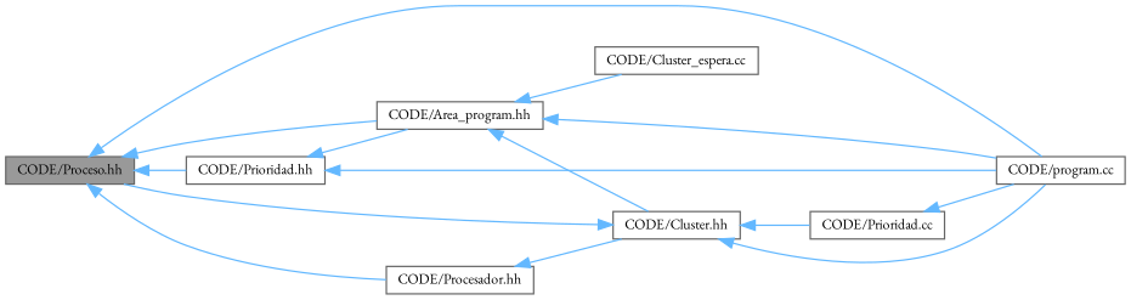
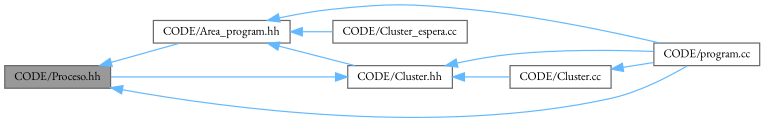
  digraph {
    fontname="EB Garamond"
    rankdir=LR
    node [color=grey40 fillcolor=white fontname="EB Garamond" fontsize=10 shape=box style=filled]
    edge [color=steelblue1 dir=back fontname="EB Garamond" fontsize=10 labelfontname=Helvetica labelfontsize=10 style=solid]
    n1 [color=gray40 fillcolor=grey60 fontcolor=black height=0.2 label="CODE/Proceso.hh" width=0.4]
    n2 [height=0.2 label="CODE/Area_program.hh" width=0.4]
    n3 [height=0.2 label="CODE/program.cc" width=0.4]
-   n4 [height=0.2 label="CODE/Prioridad.hh" width=0.4]
-   n5 [height=0.2 label="CODE/Procesador.hh" width=0.4]
    n6 [height=0.2 label="CODE/Cluster.hh" width=0.4]
    n7 [height=0.2 label="CODE/Cluster_espera.cc" width=0.4]
-   n8 [height=0.2 label="CODE/Prioridad.cc" width=0.4]
+   n8 [height=0.2 label="CODE/Cluster.cc" width=0.4]
    n1 -> n2
    n1 -> n3
-   n1 -> n4
-   n1 -> n5
    n2 -> n3
    n2 -> n6
    n2 -> n7
-   n4 -> n2
-   n4 -> n3
-   n5 -> n6
    n6 -> n1
    n6 -> n3
    n6 -> n8
    n8 -> n3
  }
